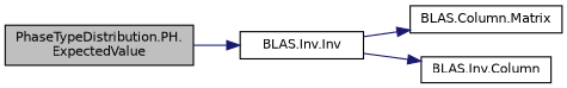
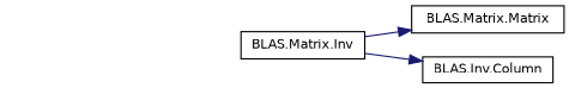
  digraph {
    rankdir=LR
    node [color=black fillcolor=white fontname=Helvetica fontsize=10 shape=record style=filled]
    edge [color=midnightblue fontname=Helvetica fontsize=10 labelfontname=Helvetica labelfontsize=10 style=solid]
-   n1 [fillcolor=grey75 fontcolor=black height=0.2 label="PhaseTypeDistribution.PH.\lExpectedValue" width=0.4]
-   n2 [height=0.2 label="BLAS.Inv.Inv" width=0.4]
-   n3 [height=0.2 label="BLAS.Column.Matrix" width=0.4]
+   n2 [height=0.2 label="BLAS.Matrix.Inv" width=0.4]
+   n3 [height=0.2 label="BLAS.Matrix.Matrix" width=0.4]
    n4 [height=0.2 label="BLAS.Inv.Column" width=0.4]
-   n1 -> n2
    n2 -> n3
    n2 -> n4
  }
